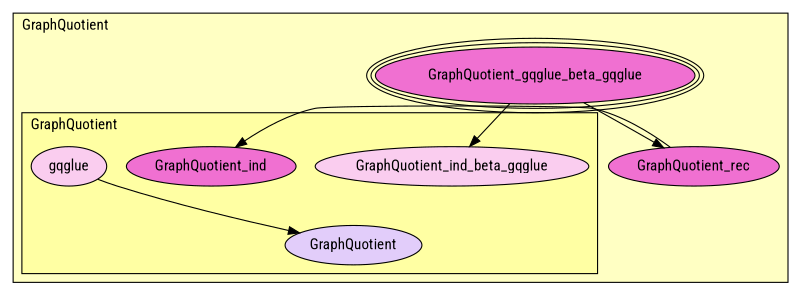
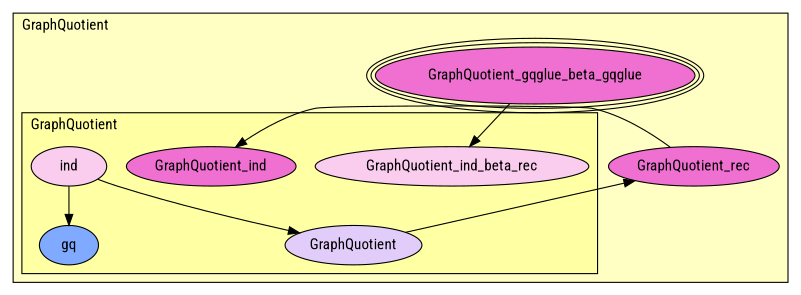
  digraph {
    fontname="Roboto Condensed"
    node [fillcolor="#F070D1" fontname="Roboto Condensed" style=filled]
    edge [fontname="Roboto Condensed"]
-   n1 [fillcolor="#FACDEF" label=GraphQuotient_ind_beta_gqglue]
+   n1 [fillcolor="#FACDEF" label=GraphQuotient_ind_beta_rec]
    n2 [label=GraphQuotient_ind]
-   n3 [fillcolor="#FACDEF" label=gqglue]
+   n3 [fillcolor="#FACDEF" label=ind]
+   n4 [fillcolor="#7FAAFF" label=gq]
    n5 [fillcolor="#E2CDFA" label=GraphQuotient]
    n6 [label=GraphQuotient_gqglue_beta_gqglue peripheries=3]
    n7 [label=GraphQuotient_rec]
    subgraph cluster_1 {
      fillcolor="#FFFFC3"
      label=GraphQuotient
      labeljust=l
      style=filled
      n6
      n7
      subgraph cluster_2 {
        fillcolor="#FFFFA3"
        label=GraphQuotient
        labeljust=l
        style=filled
        n1
        n2
        n3
+       n4
        n5
      }
    }
+   n3 -> n4
    n3 -> n5
    n6 -> n1
-   n6 -> n7
+   n5 -> n7
    n7 -> n2
  }
